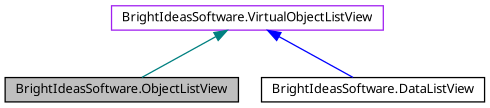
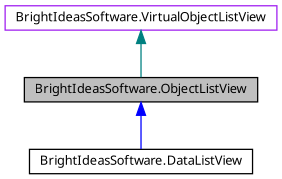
  digraph {
    node [color=black fillcolor=white fontname="FreeSans.ttf" fontsize=10 shape=record style=filled]
    edge [dir=back fontname="FreeSans.ttf" fontsize=10 labelfontname="FreeSans.ttf" labelfontsize=10 style=solid]
    n1 [fillcolor=grey75 fontcolor=black height=0.2 label="BrightIdeasSoftware.ObjectListView" width=0.4]
    n2 [height=0.2 label="BrightIdeasSoftware.DataListView" width=0.4]
    n3 [color=purple height=0.2 label="BrightIdeasSoftware.VirtualObjectListView" width=0.4]
-   n3 -> n2 [color=blue]
+   n1 -> n2 [color=blue]
    n3 -> n1 [color=teal]
  }
